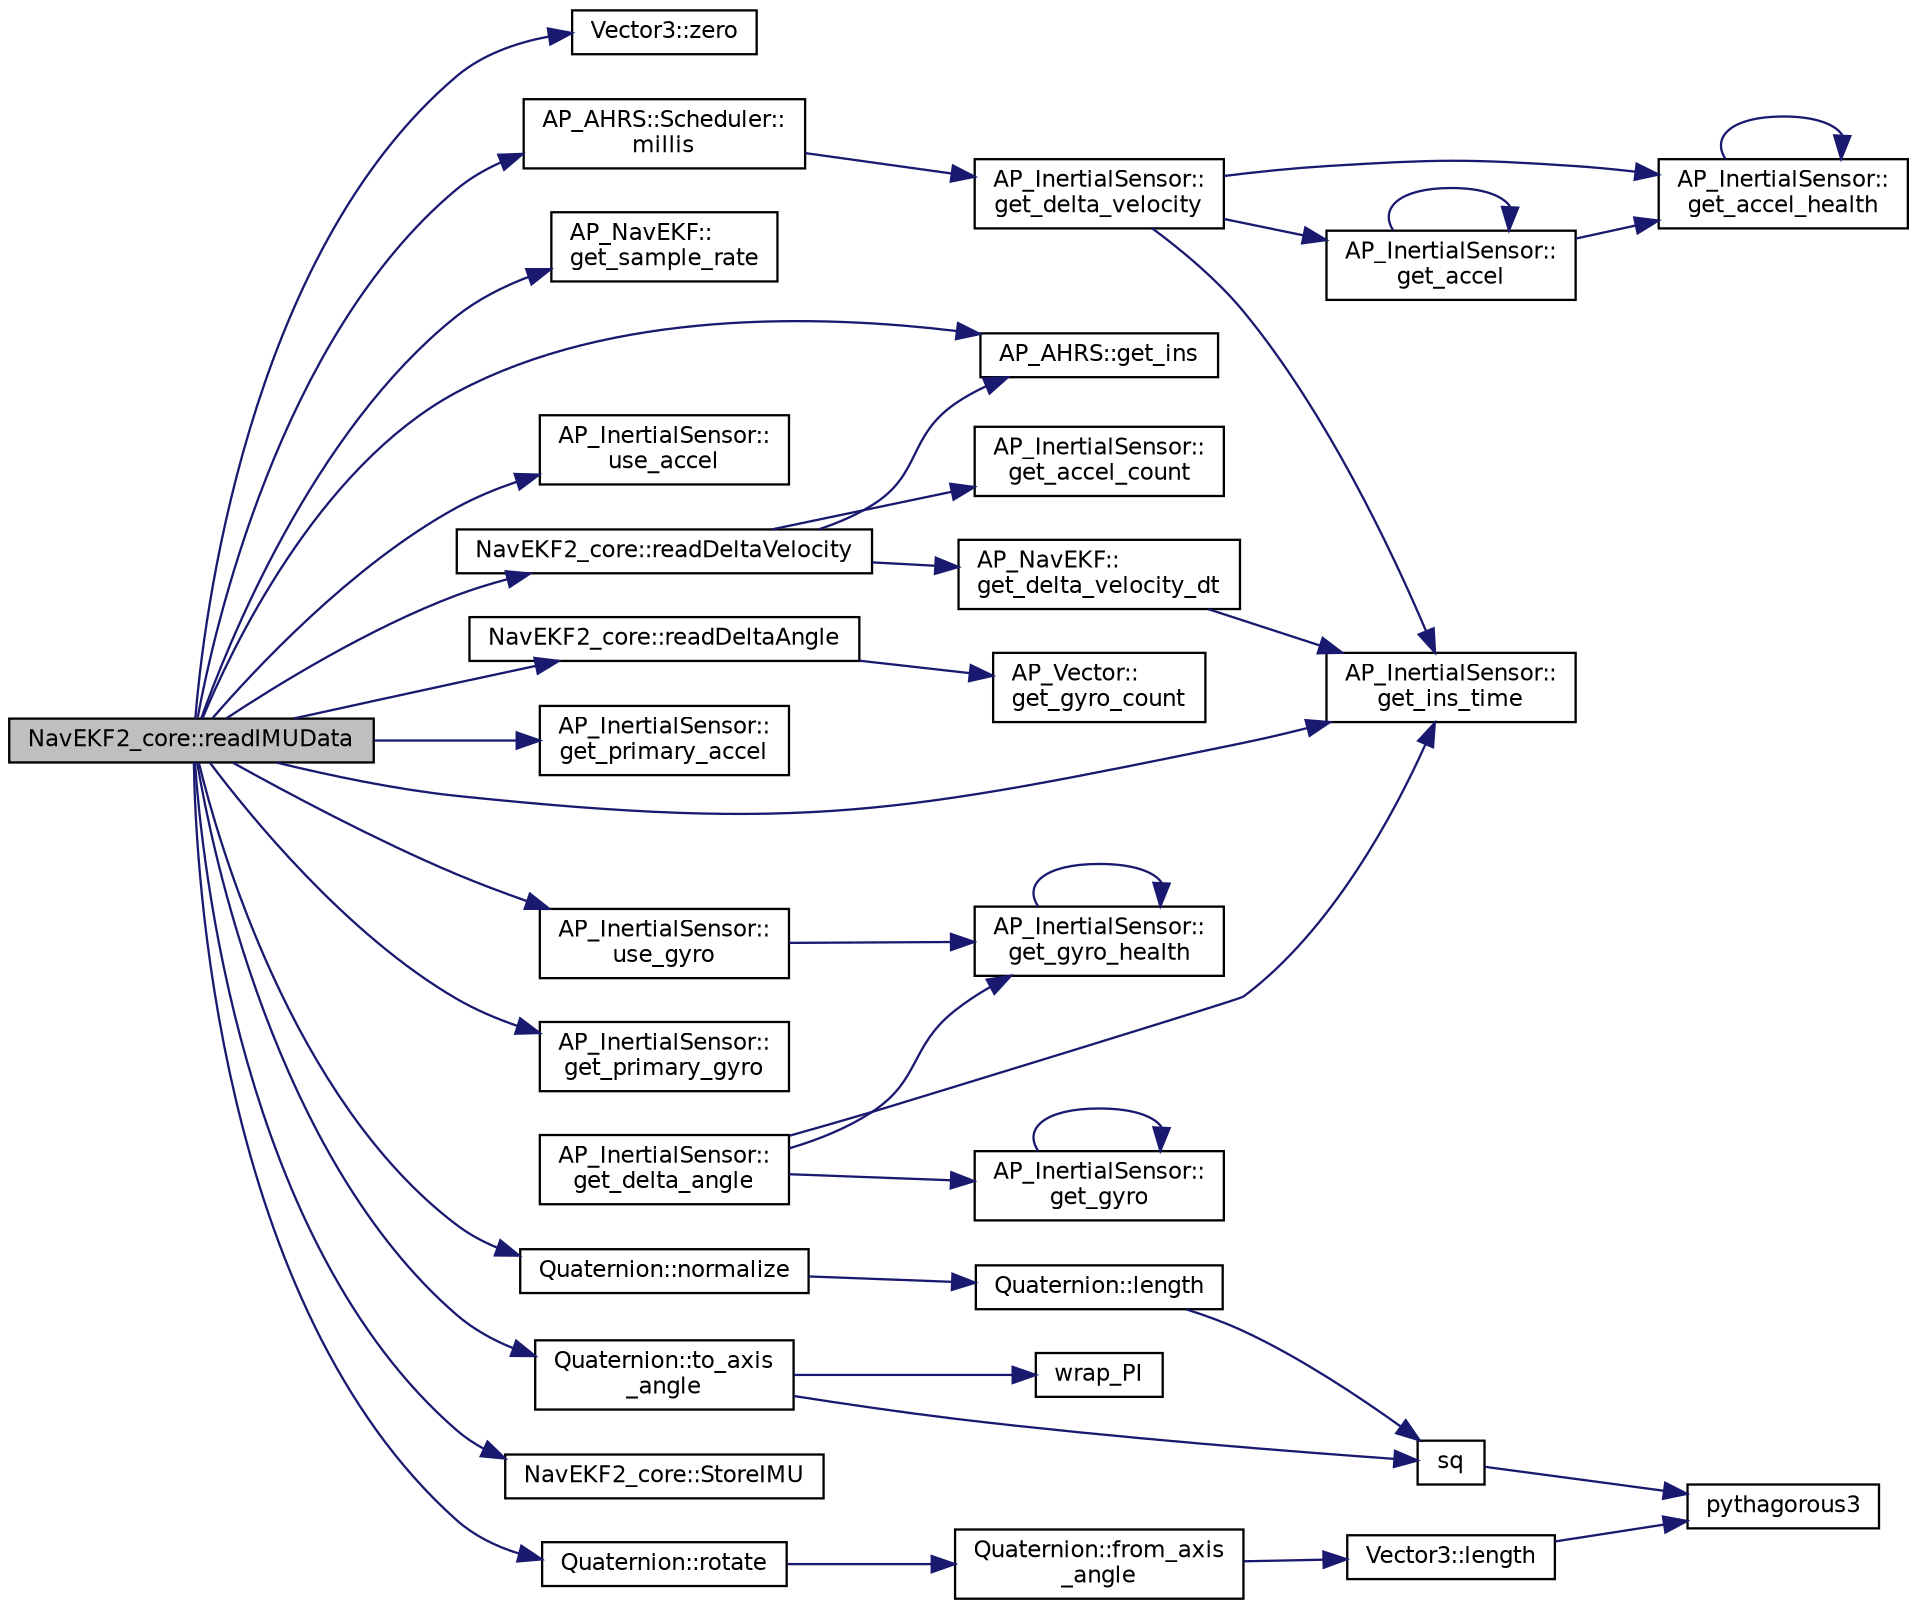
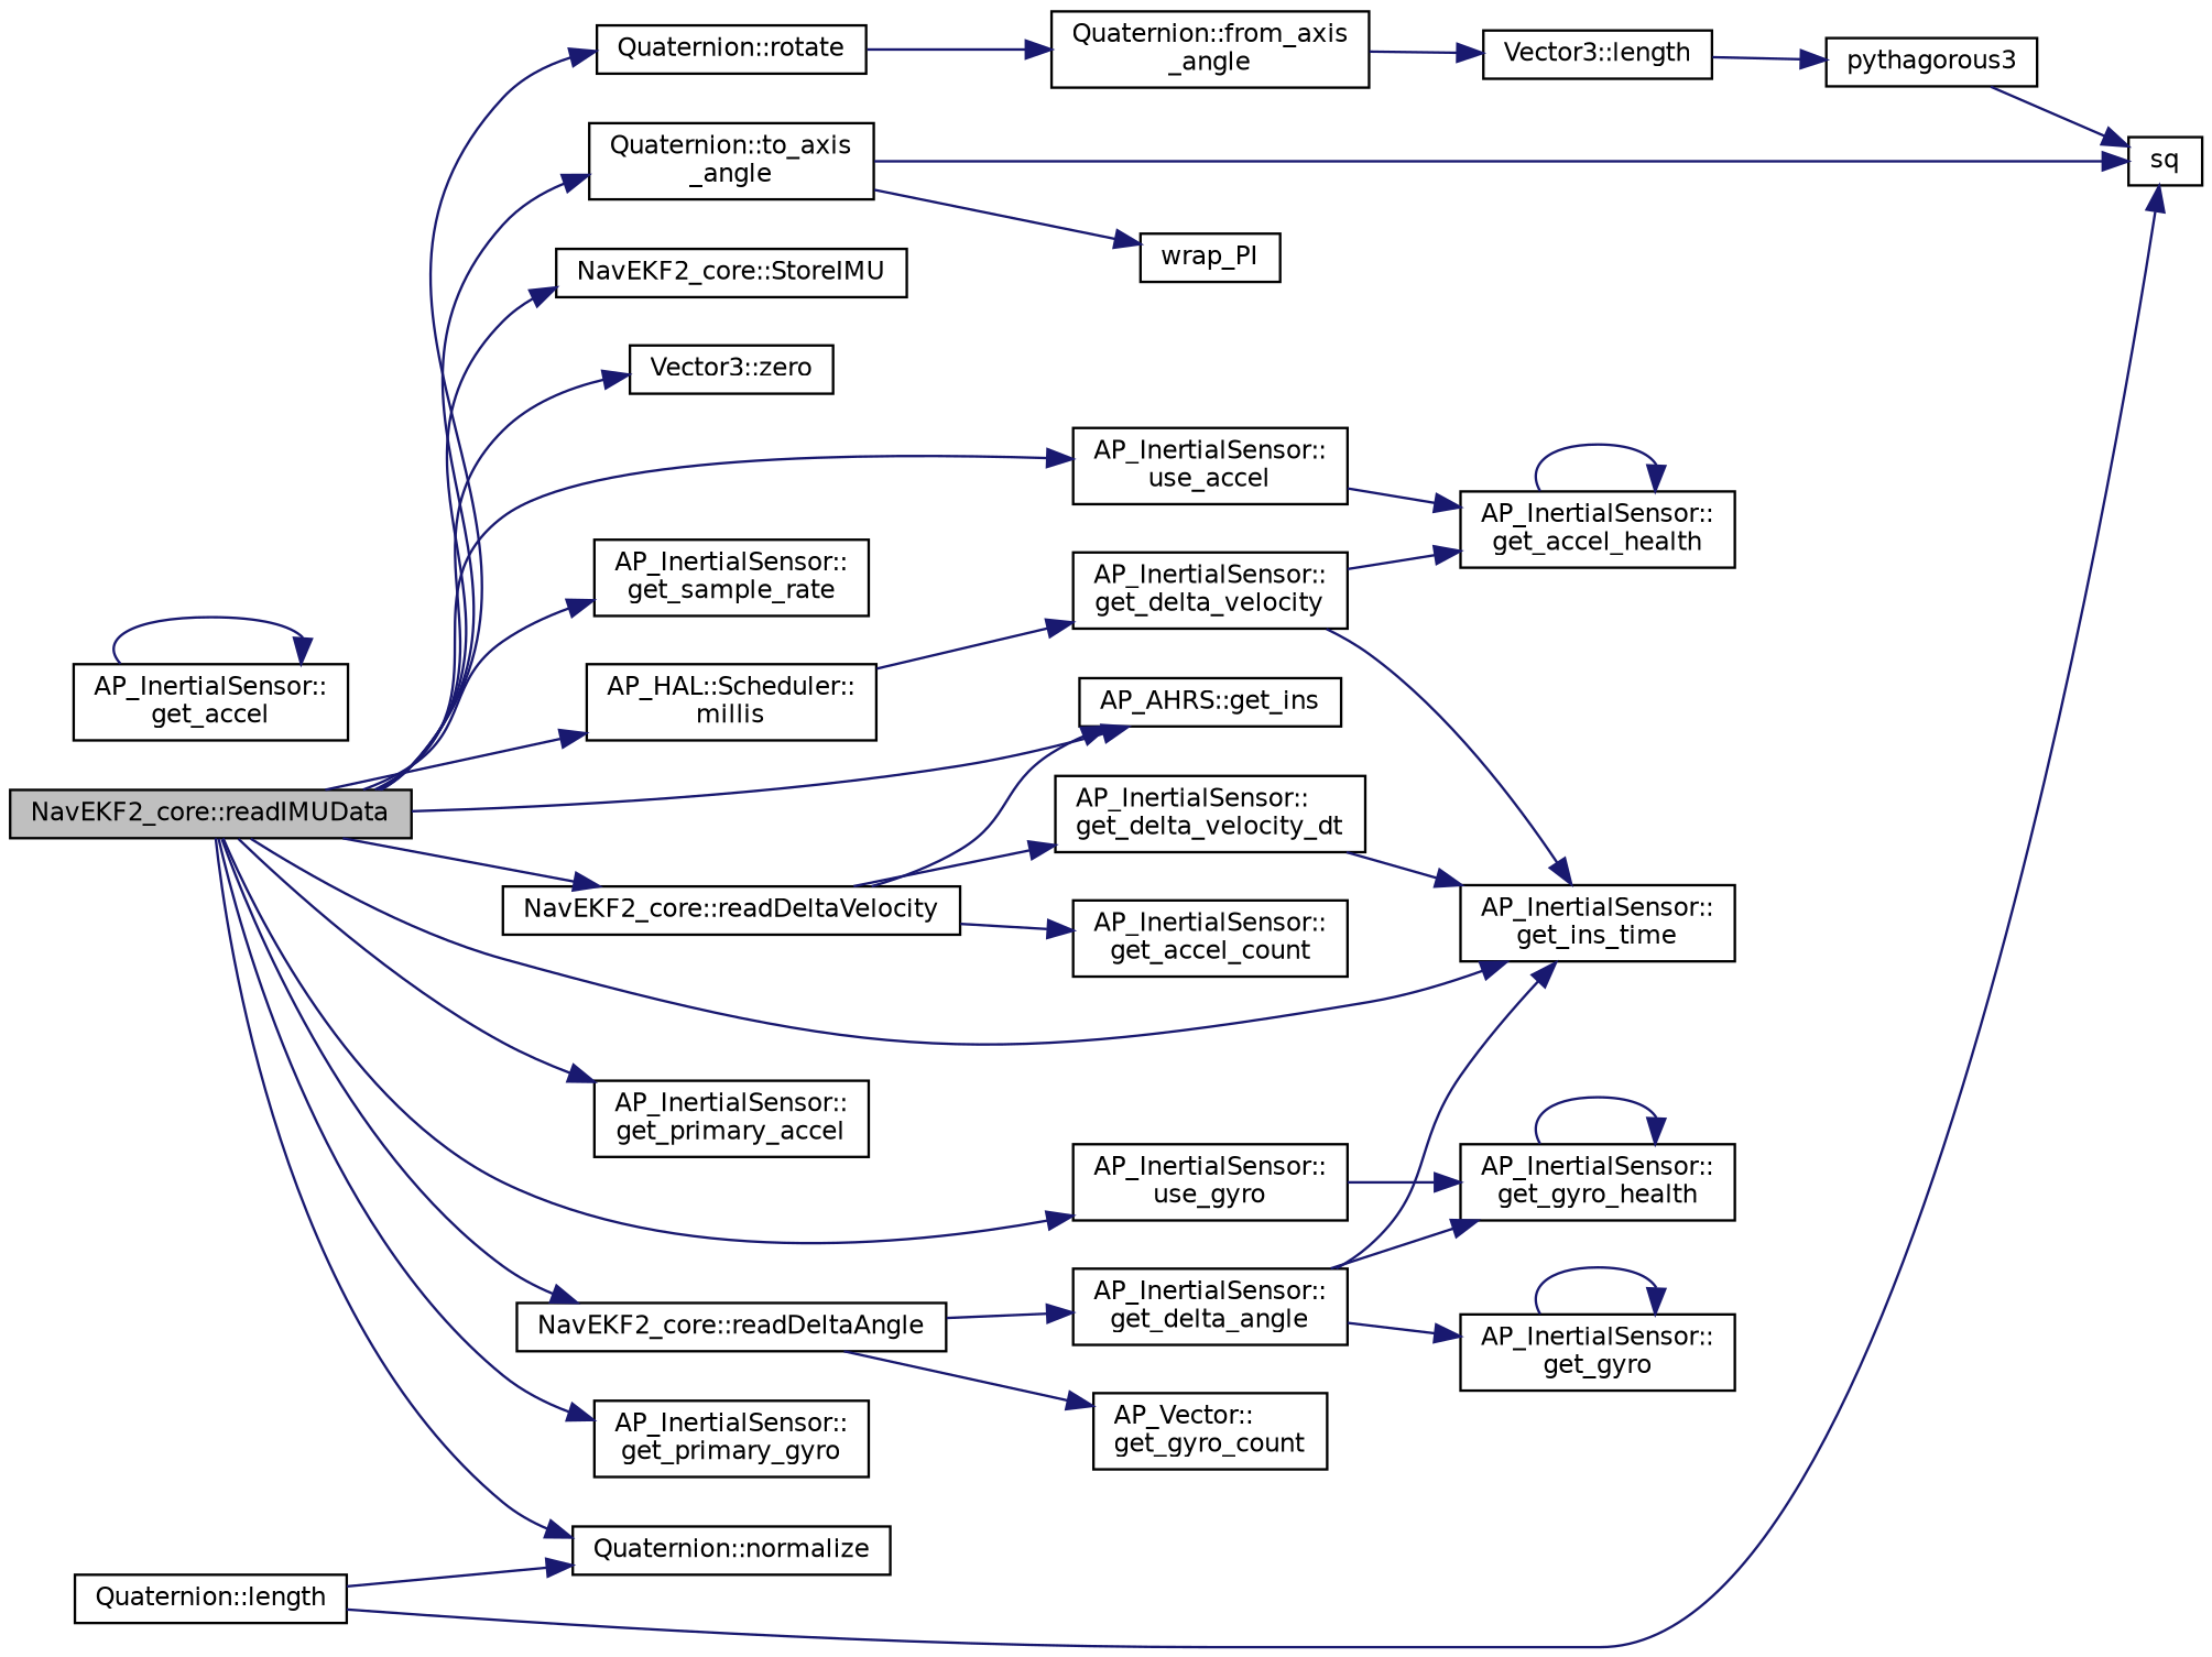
  digraph {
    rankdir=LR
    node [color=black fillcolor=white fontname=Helvetica fontsize=10 shape=record style=filled]
    edge [color=midnightblue fontname=Helvetica fontsize=10 labelfontname=Helvetica labelfontsize=10 style=solid]
    n1 [fillcolor=grey75 fontcolor=black height=0.2 label="NavEKF2_core::readIMUData" width=0.4]
    n2 [height=0.2 label="AP_AHRS::get_ins" width=0.4]
-   n3 [height=0.2 label="AP_NavEKF::\lget_sample_rate" width=0.4]
-   n4 [height=0.2 label="AP_AHRS::Scheduler::\lmillis" width=0.4]
+   n3 [height=0.2 label="AP_InertialSensor::\lget_sample_rate" width=0.4]
+   n4 [height=0.2 label="AP_HAL::Scheduler::\lmillis" width=0.4]
    n5 [height=0.2 label="AP_InertialSensor::\luse_accel" width=0.4]
    n6 [height=0.2 label="NavEKF2_core::readDeltaVelocity" width=0.4]
    n7 [height=0.2 label="AP_InertialSensor::\lget_ins_time" width=0.4]
    n8 [height=0.2 label="AP_InertialSensor::\lget_primary_accel" width=0.4]
    n9 [height=0.2 label="AP_InertialSensor::\luse_gyro" width=0.4]
    n10 [height=0.2 label="NavEKF2_core::readDeltaAngle" width=0.4]
    n11 [height=0.2 label="AP_InertialSensor::\lget_primary_gyro" width=0.4]
    n12 [height=0.2 label="Quaternion::rotate" width=0.4]
    n13 [height=0.2 label="Quaternion::normalize" width=0.4]
    n14 [height=0.2 label="Quaternion::to_axis\l_angle" width=0.4]
    n15 [height=0.2 label="NavEKF2_core::StoreIMU" width=0.4]
    n16 [height=0.2 label="Vector3::zero" width=0.4]
    n17 [height=0.2 label="AP_InertialSensor::\lget_delta_velocity" width=0.4]
    n18 [height=0.2 label="AP_InertialSensor::\lget_accel_health" width=0.4]
    n19 [height=0.2 label="AP_InertialSensor::\lget_accel_count" width=0.4]
-   n20 [height=0.2 label="AP_NavEKF::\lget_delta_velocity_dt" width=0.4]
+   n20 [height=0.2 label="AP_InertialSensor::\lget_delta_velocity_dt" width=0.4]
    n21 [height=0.2 label="AP_InertialSensor::\lget_gyro_health" width=0.4]
    n22 [height=0.2 label="AP_Vector::\lget_gyro_count" width=0.4]
    n23 [height=0.2 label="AP_InertialSensor::\lget_delta_angle" width=0.4]
    n24 [height=0.2 label="Quaternion::from_axis\l_angle" width=0.4]
    n25 [height=0.2 label="Quaternion::length" width=0.4]
    n26 [height=0.2 label=sq width=0.4]
    n27 [height=0.2 label=wrap_PI width=0.4]
    n28 [height=0.2 label="AP_InertialSensor::\lget_accel" width=0.4]
    n29 [height=0.2 label="AP_InertialSensor::\lget_gyro" width=0.4]
    n30 [height=0.2 label="Vector3::length" width=0.4]
    n31 [height=0.2 label=pythagorous3 width=0.4]
    n1 -> n2
    n1 -> n3
    n1 -> n4
    n1 -> n5
    n1 -> n6
    n1 -> n7
    n1 -> n8
    n1 -> n9
    n1 -> n10
    n1 -> n11
    n1 -> n12
    n1 -> n13
    n1 -> n14
    n1 -> n15
    n1 -> n16
    n4 -> n17
-   n28 -> n18
+   n5 -> n18
    n6 -> n2
    n6 -> n19
    n6 -> n20
    n9 -> n21
    n10 -> n22
+   n10 -> n23
    n12 -> n24
-   n13 -> n25
+   n25 -> n13
    n14 -> n26
    n14 -> n27
    n17 -> n7
    n17 -> n18
-   n17 -> n28
    n18 -> n18
    n20 -> n7
    n21 -> n21
    n23 -> n7
    n23 -> n21
    n23 -> n29
    n24 -> n30
    n25 -> n26
    n28 -> n28
    n29 -> n29
    n30 -> n31
-   n26 -> n31
+   n31 -> n26
  }
